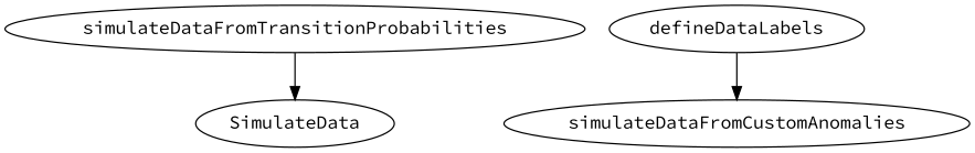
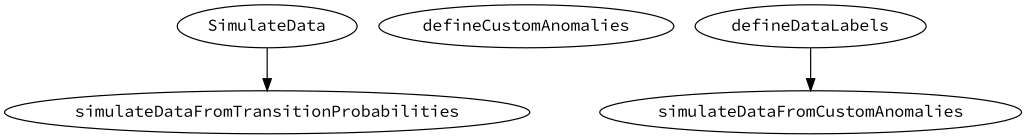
  digraph {
    fontname="Source Code Pro"
    node [fontname="Source Code Pro"]
    edge [fontname="Source Code Pro"]
    SimulateData
    simulateDataFromTransitionProbabilities
+   defineCustomAnomalies
    defineDataLabels
    simulateDataFromCustomAnomalies
-   simulateDataFromTransitionProbabilities -> SimulateData
+   SimulateData -> simulateDataFromTransitionProbabilities
    defineDataLabels -> simulateDataFromCustomAnomalies
  }
